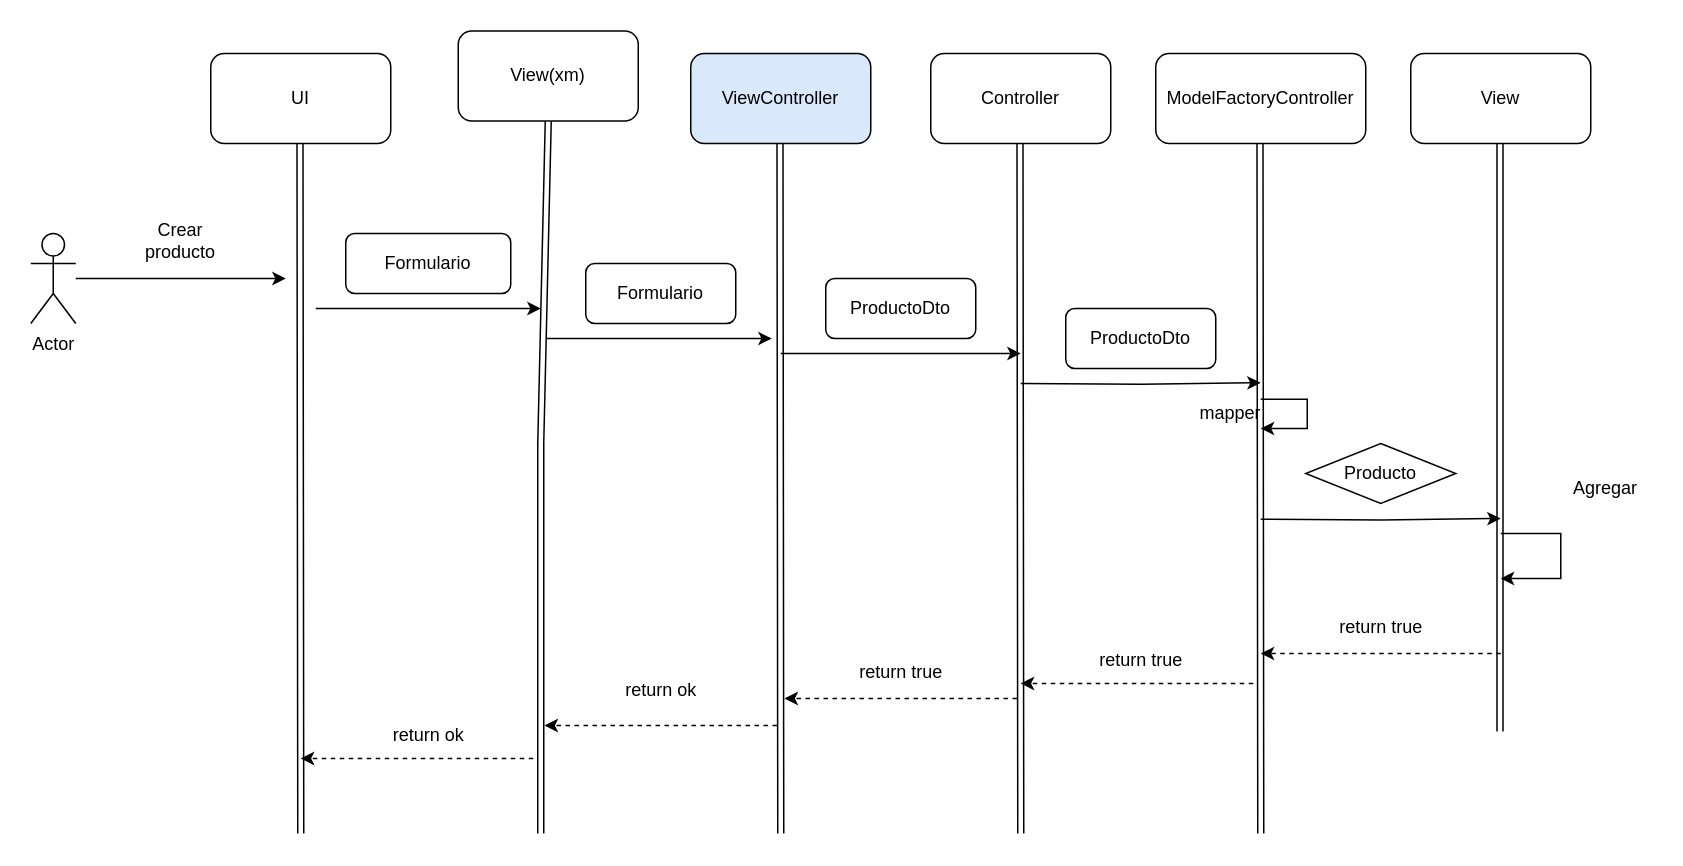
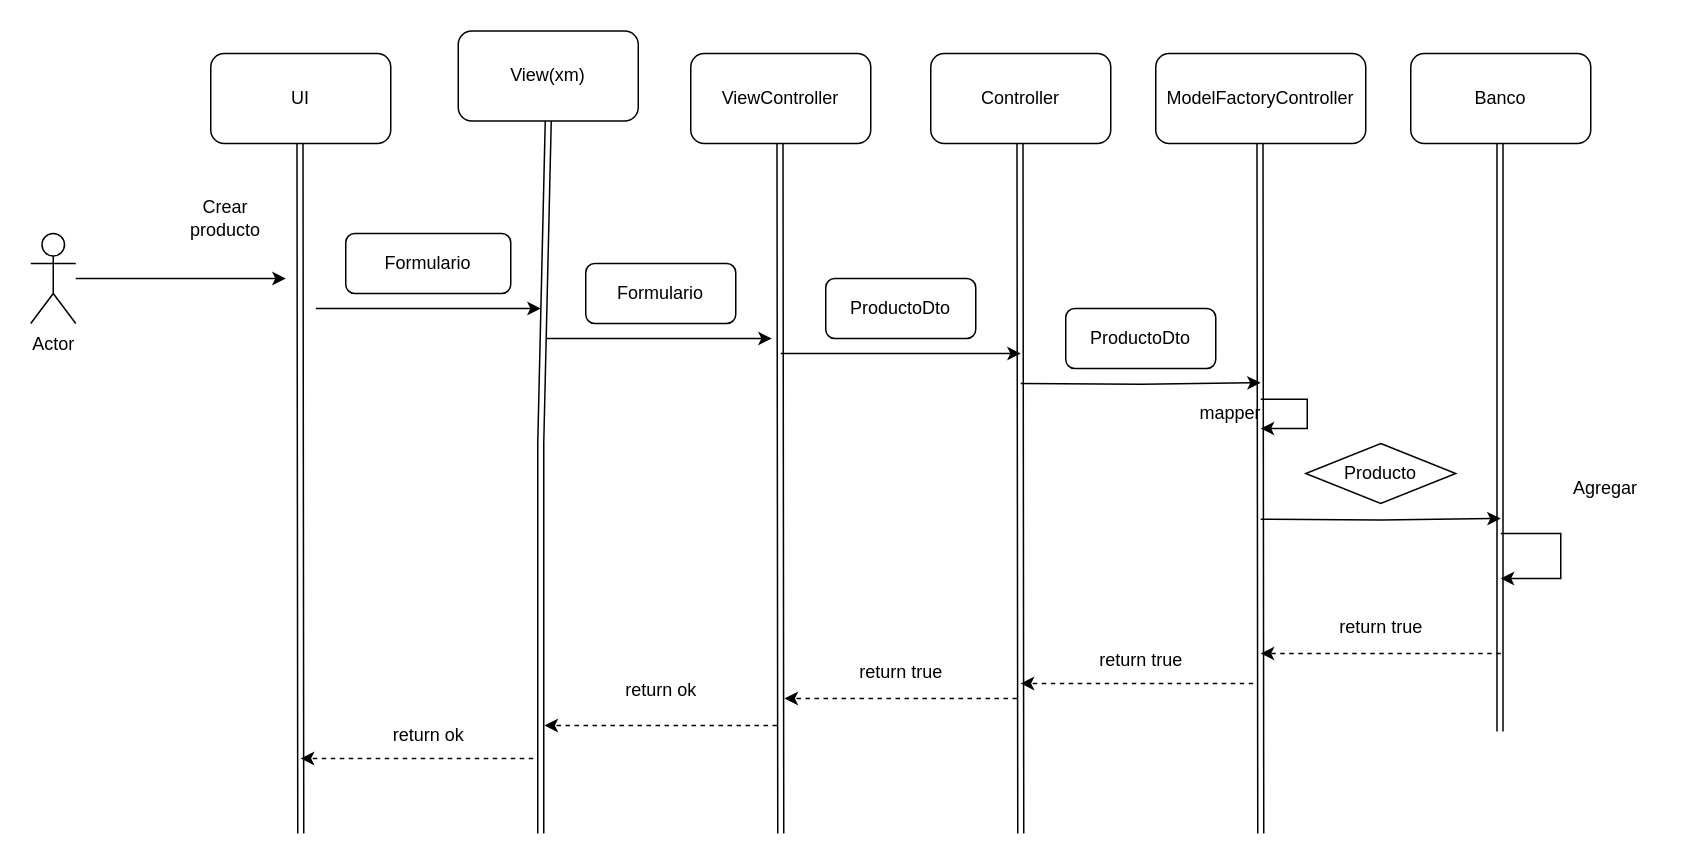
  <mxCell id="0" />
  <mxCell id="1" parent="0" />
  <mxCell id="2" value="UI" style="rounded=1;whiteSpace=wrap;html=1;" vertex="1" parent="1"><mxGeometry x="140" y="35" width="120" height="60" as="geometry" /></mxCell>
  <mxCell id="3" value="View(xm)" style="rounded=1;whiteSpace=wrap;html=1;" vertex="1" parent="1"><mxGeometry x="305" y="20" width="120" height="60" as="geometry" /></mxCell>
- <mxCell id="4" value="ViewController" style="rounded=1;whiteSpace=wrap;html=1;fillColor=#dae8fc;" vertex="1" parent="1"><mxGeometry x="460" y="35" width="120" height="60" as="geometry" /></mxCell>
+ <mxCell id="4" value="ViewController" style="rounded=1;whiteSpace=wrap;html=1;" vertex="1" parent="1"><mxGeometry x="460" y="35" width="120" height="60" as="geometry" /></mxCell>
  <mxCell id="5" value="ModelFactoryController" style="rounded=1;whiteSpace=wrap;html=1;" vertex="1" parent="1"><mxGeometry x="770" y="35" width="140" height="60" as="geometry" /></mxCell>
  <mxCell id="6" style="edgeStyle=orthogonalEdgeStyle;rounded=0;orthogonalLoop=1;jettySize=auto;html=1;" edge="1" parent="1" source="7"><mxGeometry relative="1" as="geometry"><mxPoint x="190" y="185" as="targetPoint" /></mxGeometry></mxCell>
  <mxCell id="7" value="Actor" style="shape=umlActor;verticalLabelPosition=bottom;verticalAlign=top;html=1;outlineConnect=0;" vertex="1" parent="1"><mxGeometry x="20" y="155" width="30" height="60" as="geometry" /></mxCell>
- <mxCell id="8" value="View" style="rounded=1;whiteSpace=wrap;html=1;" vertex="1" parent="1"><mxGeometry x="940" y="35" width="120" height="60" as="geometry" /></mxCell>
- <mxCell id="9" value="Crear producto" style="text;html=1;align=center;verticalAlign=middle;whiteSpace=wrap;rounded=0;" vertex="1" parent="1"><mxGeometry x="80" y="145" width="80" height="30" as="geometry" /></mxCell>
+ <mxCell id="8" value="Banco" style="rounded=1;whiteSpace=wrap;html=1;" vertex="1" parent="1"><mxGeometry x="940" y="35" width="120" height="60" as="geometry" /></mxCell>
+ <mxCell id="9" value="Crear producto" style="text;html=1;align=center;verticalAlign=middle;whiteSpace=wrap;rounded=0;" vertex="1" parent="1"><mxGeometry x="110" y="130" width="80" height="30" as="geometry" /></mxCell>
  <mxCell id="10" value="" style="shape=link;endArrow=classic;html=1;rounded=0;exitX=0.5;exitY=1;exitDx=0;exitDy=0;" edge="1" parent="1" source="3"><mxGeometry width="50" height="50" relative="1" as="geometry"><mxPoint x="350" y="195" as="sourcePoint" /><mxPoint x="360" y="555" as="targetPoint" /><Array as="points"><mxPoint x="360" y="295" /></Array></mxGeometry></mxCell>
  <mxCell id="11" value="" style="shape=link;endArrow=classic;html=1;rounded=0;exitX=0.5;exitY=1;exitDx=0;exitDy=0;" edge="1" parent="1"><mxGeometry width="50" height="50" relative="1" as="geometry"><mxPoint x="199.5" y="95" as="sourcePoint" /><mxPoint x="200" y="555" as="targetPoint" /></mxGeometry></mxCell>
  <mxCell id="12" value="" style="shape=link;endArrow=classic;html=1;rounded=0;exitX=0.5;exitY=1;exitDx=0;exitDy=0;" edge="1" parent="1"><mxGeometry width="50" height="50" relative="1" as="geometry"><mxPoint x="519.5" y="95" as="sourcePoint" /><mxPoint x="520" y="555" as="targetPoint" /></mxGeometry></mxCell>
  <mxCell id="13" value="" style="shape=link;endArrow=classic;html=1;rounded=0;exitX=0.5;exitY=1;exitDx=0;exitDy=0;strokeColor=default;" edge="1" parent="1"><mxGeometry width="50" height="50" relative="1" as="geometry"><mxPoint x="679.5" y="95" as="sourcePoint" /><mxPoint x="680" y="555" as="targetPoint" /></mxGeometry></mxCell>
  <mxCell id="14" value="" style="shape=link;endArrow=classic;html=1;rounded=0;exitX=0.5;exitY=1;exitDx=0;exitDy=0;" edge="1" parent="1"><mxGeometry width="50" height="50" relative="1" as="geometry"><mxPoint x="839.5" y="95" as="sourcePoint" /><mxPoint x="840" y="555" as="targetPoint" /></mxGeometry></mxCell>
  <mxCell id="15" style="edgeStyle=orthogonalEdgeStyle;rounded=0;orthogonalLoop=1;jettySize=auto;html=1;" edge="1" parent="1"><mxGeometry relative="1" as="geometry"><mxPoint x="360" y="205" as="targetPoint" /><mxPoint x="210" y="205" as="sourcePoint" /></mxGeometry></mxCell>
  <mxCell id="16" value="Formulario" style="rounded=1;whiteSpace=wrap;html=1;" vertex="1" parent="1"><mxGeometry x="230" y="155" width="110" height="40" as="geometry" /></mxCell>
  <mxCell id="17" style="edgeStyle=orthogonalEdgeStyle;rounded=0;orthogonalLoop=1;jettySize=auto;html=1;" edge="1" parent="1"><mxGeometry relative="1" as="geometry"><mxPoint x="514" y="225" as="targetPoint" /><mxPoint x="364" y="225" as="sourcePoint" /></mxGeometry></mxCell>
  <mxCell id="18" style="edgeStyle=orthogonalEdgeStyle;rounded=0;orthogonalLoop=1;jettySize=auto;html=1;" edge="1" parent="1"><mxGeometry relative="1" as="geometry"><mxPoint x="680" y="235" as="targetPoint" /><mxPoint x="520" y="235" as="sourcePoint" /></mxGeometry></mxCell>
  <mxCell id="19" value="Formulario" style="rounded=1;whiteSpace=wrap;html=1;" vertex="1" parent="1"><mxGeometry x="390" y="175" width="100" height="40" as="geometry" /></mxCell>
  <mxCell id="20" value="ProductoDto" style="rounded=1;whiteSpace=wrap;html=1;" vertex="1" parent="1"><mxGeometry x="550" y="185" width="100" height="40" as="geometry" /></mxCell>
  <mxCell id="21" value="mapper" style="text;html=1;align=center;verticalAlign=middle;whiteSpace=wrap;rounded=0;" vertex="1" parent="1"><mxGeometry x="795" y="265" width="50" height="20" as="geometry" /></mxCell>
  <mxCell id="22" value="Producto" style="rhombus;whiteSpace=wrap;html=1;" vertex="1" parent="1"><mxGeometry x="870" y="295" width="100" height="40" as="geometry" /></mxCell>
  <mxCell id="23" style="edgeStyle=orthogonalEdgeStyle;rounded=0;orthogonalLoop=1;jettySize=auto;html=1;strokeWidth=1;" edge="1" parent="1"><mxGeometry relative="1" as="geometry"><mxPoint x="1000" y="385" as="targetPoint" /><mxPoint x="1000" y="355" as="sourcePoint" /><Array as="points"><mxPoint x="1040" y="355" /><mxPoint x="1040" y="385" /></Array></mxGeometry></mxCell>
  <mxCell id="24" value="Agregar" style="text;html=1;align=center;verticalAlign=middle;whiteSpace=wrap;rounded=0;" vertex="1" parent="1"><mxGeometry x="1040" y="310" width="60" height="30" as="geometry" /></mxCell>
  <mxCell id="25" value="&lt;div&gt;&lt;span style=&quot;background-color: initial;&quot;&gt;Controller&lt;/span&gt;&lt;br&gt;&lt;/div&gt;" style="rounded=1;whiteSpace=wrap;html=1;" vertex="1" parent="1"><mxGeometry x="620" y="35" width="120" height="60" as="geometry" /></mxCell>
  <mxCell id="26" style="edgeStyle=orthogonalEdgeStyle;rounded=0;orthogonalLoop=1;jettySize=auto;html=1;" edge="1" parent="1"><mxGeometry relative="1" as="geometry"><mxPoint x="840" y="254.5" as="targetPoint" /><mxPoint x="680" y="255" as="sourcePoint" /></mxGeometry></mxCell>
  <mxCell id="27" value="ProductoDto" style="rounded=1;whiteSpace=wrap;html=1;" vertex="1" parent="1"><mxGeometry x="710" y="205" width="100" height="40" as="geometry" /></mxCell>
  <mxCell id="28" style="edgeStyle=orthogonalEdgeStyle;rounded=0;orthogonalLoop=1;jettySize=auto;html=1;" edge="1" parent="1"><mxGeometry relative="1" as="geometry"><mxPoint x="840" y="285" as="targetPoint" /><mxPoint x="840" y="265.5" as="sourcePoint" /><Array as="points"><mxPoint x="871" y="266" /><mxPoint x="871" y="285" /><mxPoint x="850" y="285" /></Array></mxGeometry></mxCell>
  <mxCell id="29" value="" style="shape=link;endArrow=classic;html=1;rounded=0;exitX=0.5;exitY=1;exitDx=0;exitDy=0;" edge="1" parent="1"><mxGeometry width="50" height="50" relative="1" as="geometry"><mxPoint x="999.5" y="95" as="sourcePoint" /><mxPoint x="999.5" y="487" as="targetPoint" /></mxGeometry></mxCell>
  <mxCell id="30" style="edgeStyle=orthogonalEdgeStyle;rounded=0;orthogonalLoop=1;jettySize=auto;html=1;" edge="1" parent="1"><mxGeometry relative="1" as="geometry"><mxPoint x="1000" y="345" as="targetPoint" /><mxPoint x="840" y="345.5" as="sourcePoint" /></mxGeometry></mxCell>
  <mxCell id="31" value="" style="endArrow=classic;html=1;rounded=0;dashed=1;" edge="1" parent="1"><mxGeometry width="50" height="50" relative="1" as="geometry"><mxPoint x="1000" y="435" as="sourcePoint" /><mxPoint x="840" y="435" as="targetPoint" /></mxGeometry></mxCell>
  <mxCell id="32" value="return true" style="text;html=1;align=center;verticalAlign=middle;resizable=0;points=[];autosize=1;strokeColor=none;fillColor=none;" vertex="1" parent="1"><mxGeometry x="880" y="403" width="80" height="30" as="geometry" /></mxCell>
  <mxCell id="33" value="return true" style="text;html=1;align=center;verticalAlign=middle;resizable=0;points=[];autosize=1;strokeColor=none;fillColor=none;" vertex="1" parent="1"><mxGeometry x="720" y="425" width="80" height="30" as="geometry" /></mxCell>
  <mxCell id="34" value="" style="endArrow=classic;html=1;rounded=0;dashed=1;" edge="1" parent="1"><mxGeometry width="50" height="50" relative="1" as="geometry"><mxPoint x="835" y="455" as="sourcePoint" /><mxPoint x="680" y="455" as="targetPoint" /></mxGeometry></mxCell>
  <mxCell id="35" value="" style="endArrow=classic;html=1;rounded=0;dashed=1;" edge="1" parent="1"><mxGeometry width="50" height="50" relative="1" as="geometry"><mxPoint x="677.5" y="465" as="sourcePoint" /><mxPoint x="522.5" y="465" as="targetPoint" /></mxGeometry></mxCell>
  <mxCell id="36" value="" style="endArrow=classic;html=1;rounded=0;dashed=1;" edge="1" parent="1"><mxGeometry width="50" height="50" relative="1" as="geometry"><mxPoint x="517.5" y="483" as="sourcePoint" /><mxPoint x="362.5" y="483" as="targetPoint" /></mxGeometry></mxCell>
  <mxCell id="37" value="return true" style="text;html=1;align=center;verticalAlign=middle;resizable=0;points=[];autosize=1;strokeColor=none;fillColor=none;" vertex="1" parent="1"><mxGeometry x="560" y="433" width="80" height="30" as="geometry" /></mxCell>
  <mxCell id="38" value="return ok" style="text;html=1;align=center;verticalAlign=middle;resizable=0;points=[];autosize=1;strokeColor=none;fillColor=none;" vertex="1" parent="1"><mxGeometry x="405" y="445" width="70" height="30" as="geometry" /></mxCell>
  <mxCell id="39" value="return ok" style="text;html=1;align=center;verticalAlign=middle;resizable=0;points=[];autosize=1;strokeColor=none;fillColor=none;" vertex="1" parent="1"><mxGeometry x="250" y="475" width="70" height="30" as="geometry" /></mxCell>
  <mxCell id="40" value="" style="endArrow=classic;html=1;rounded=0;dashed=1;" edge="1" parent="1"><mxGeometry width="50" height="50" relative="1" as="geometry"><mxPoint x="355" y="505" as="sourcePoint" /><mxPoint x="200" y="505" as="targetPoint" /></mxGeometry></mxCell>
